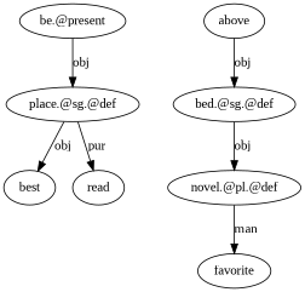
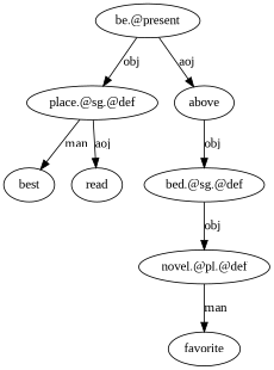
  digraph {
    fontname="Liberation Serif"
    node [fontname="Liberation Serif"]
    edge [fontname="Liberation Serif"]
    n1 [label="be.@present"]
    n2 [label="place.@sg.@def"]
    n3 [label=above]
    n4 [label=best]
    n5 [label=read]
    n6 [label="bed.@sg.@def"]
    n7 [label="novel.@pl.@def"]
    n8 [label=favorite]
    n1 -> n2 [label=obj]
-   n2 -> n4 [label=obj]
-   n2 -> n5 [label=pur]
+   n1 -> n3 [label=aoj]
+   n2 -> n4 [label=man]
+   n2 -> n5 [label=aoj]
    n3 -> n6 [label=obj]
    n6 -> n7 [label=obj]
    n7 -> n8 [label=man]
  }
